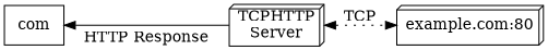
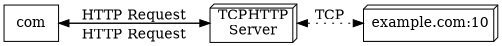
  digraph {
    rankdir=LR
    splines=line
    node [shape=box3d]
    edge [style=solid]
    n1 [label=com shape=box]
    "TCPHTTP\nServer"
-   "example.com:80"
-   "TCPHTTP\nServer" -> n1 [label="HTTP Response"]
+   "example.com:80" [label="example.com:10"]
+   n1 -> "TCPHTTP\nServer" [label="HTTP Request"]
+   "TCPHTTP\nServer" -> n1 [label="HTTP Request"]
    "TCPHTTP\nServer" -> "example.com:80" [dir=both label=TCP style=dotted]
  }
